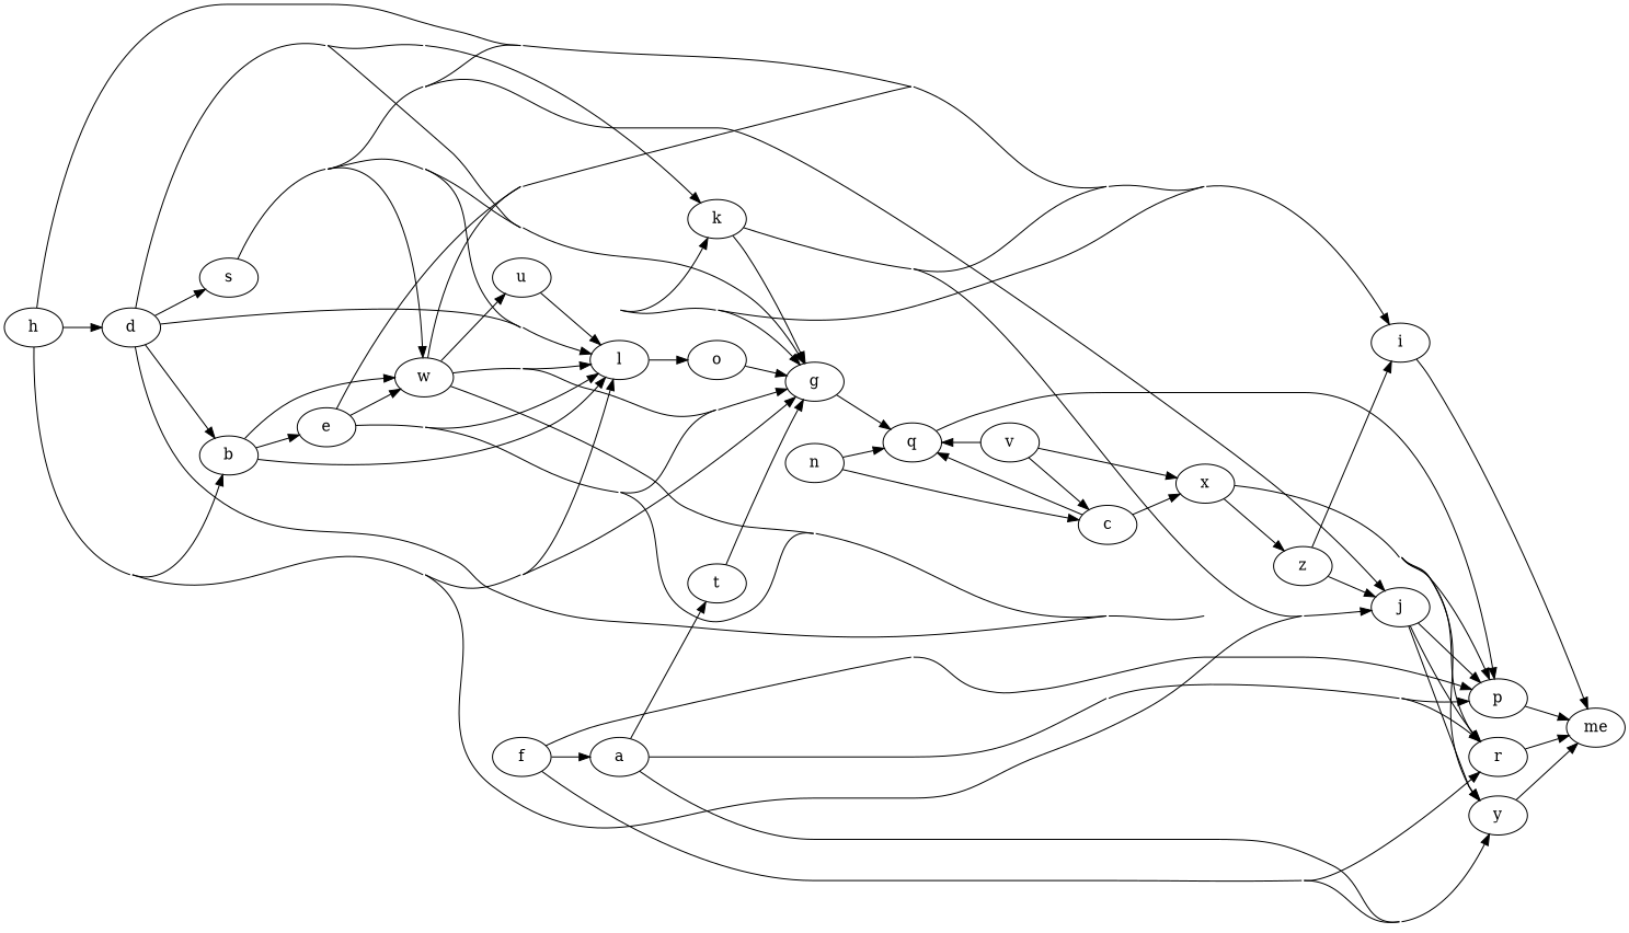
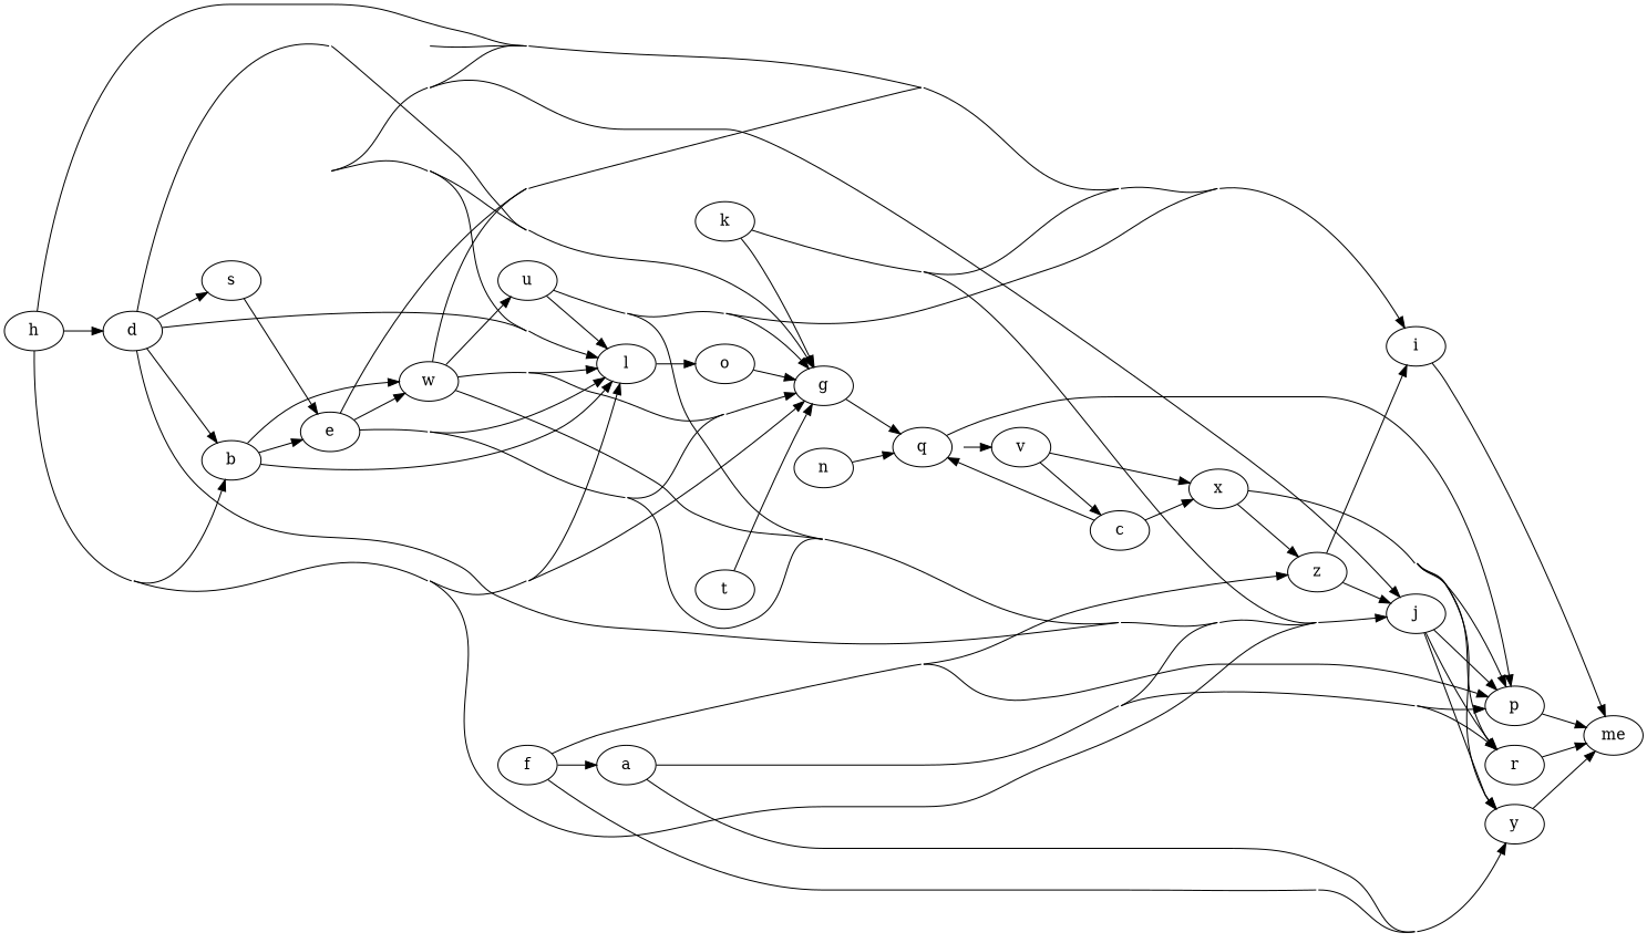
  digraph {
    concentrate=true
    rankdir=LR
    p
    me
    i
    y
    r
    j
    a
    f
    t
    g
    q
    z
    x
    c
    v
    n
    o
    l
    k
    u
    w
    e
    s
    b
    d
    h
    p -> me
    i -> me
    y -> me
    r -> me
    j -> p
    j -> y
    j -> r
    a -> p
    a -> y
    a -> r
-   a -> t
+   a -> j
    f -> p
    f -> y
-   f -> r
+   f -> z
    f -> a
    t -> g
    g -> q
    q -> p
    z -> i
    z -> j
    x -> p
    x -> y
    x -> r
    x -> z
    c -> q
    c -> x
-   v -> q
+   q -> v
    v -> x
    v -> c
    n -> q
-   n -> c
    o -> g
    l -> o
    k -> i
    k -> j
    k -> g
    u -> i
-   u -> k
+   u -> j
    u -> g
    u -> l
    w -> i
    w -> j
    w -> g
    w -> l
    w -> u
    e -> i
    e -> j
    e -> g
    e -> l
    e -> w
    s -> i
    s -> j
    s -> g
    s -> l
-   s -> w
+   s -> e
    b -> l
    b -> w
    b -> e
-   d -> k
+   d -> i
    d -> j
    d -> g
    d -> l
    d -> s
    d -> b
    h -> i
    h -> j
    h -> g
    h -> l
    h -> b
    h -> d
  }
